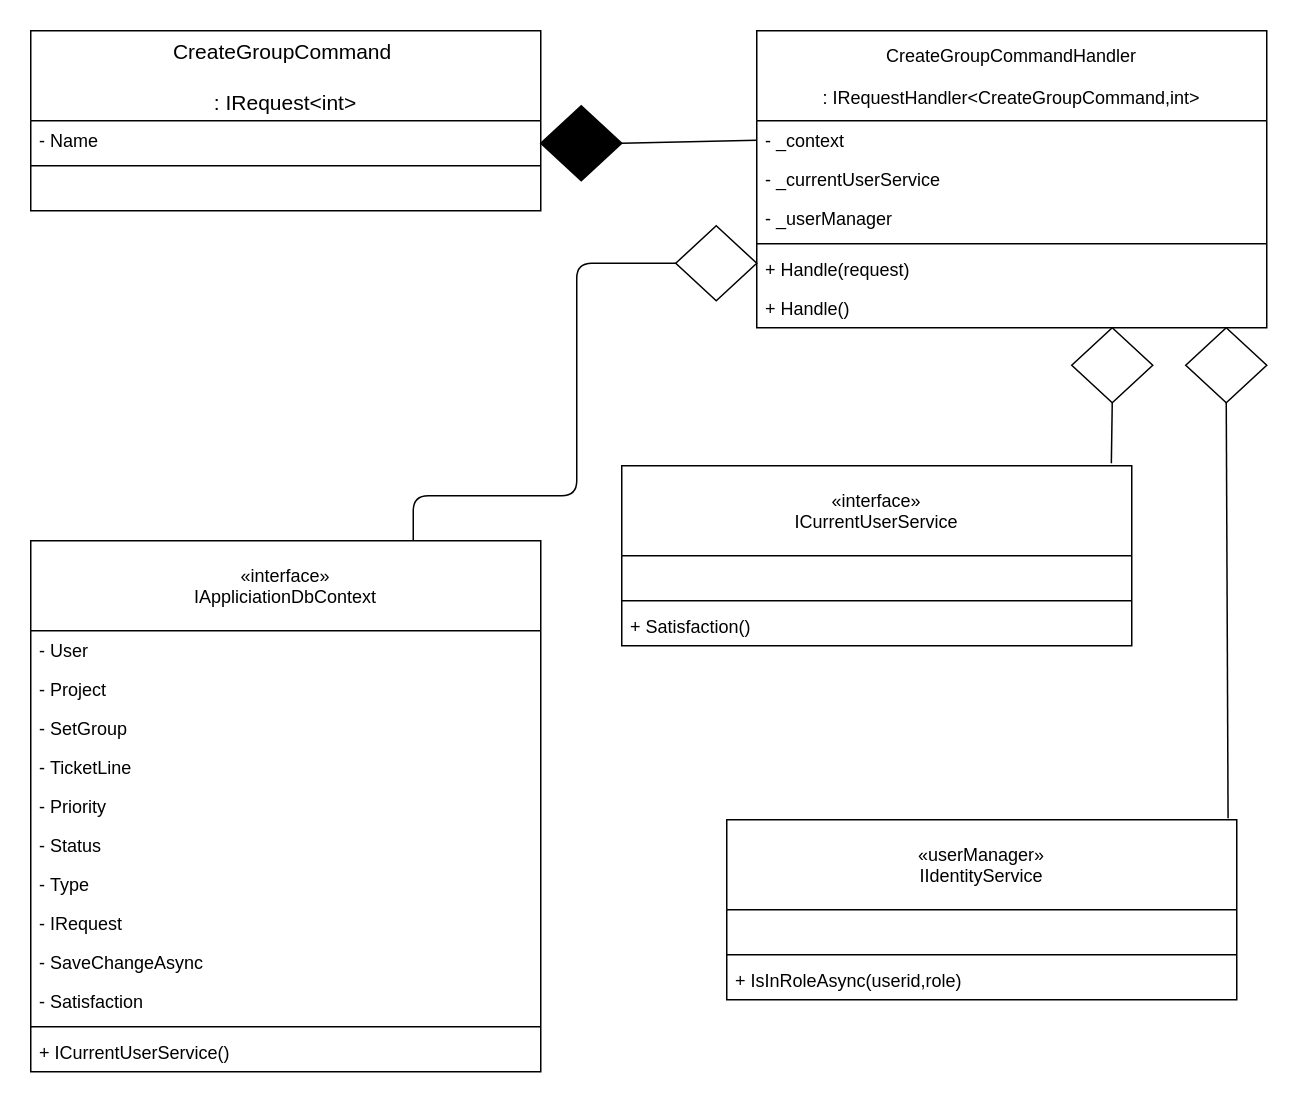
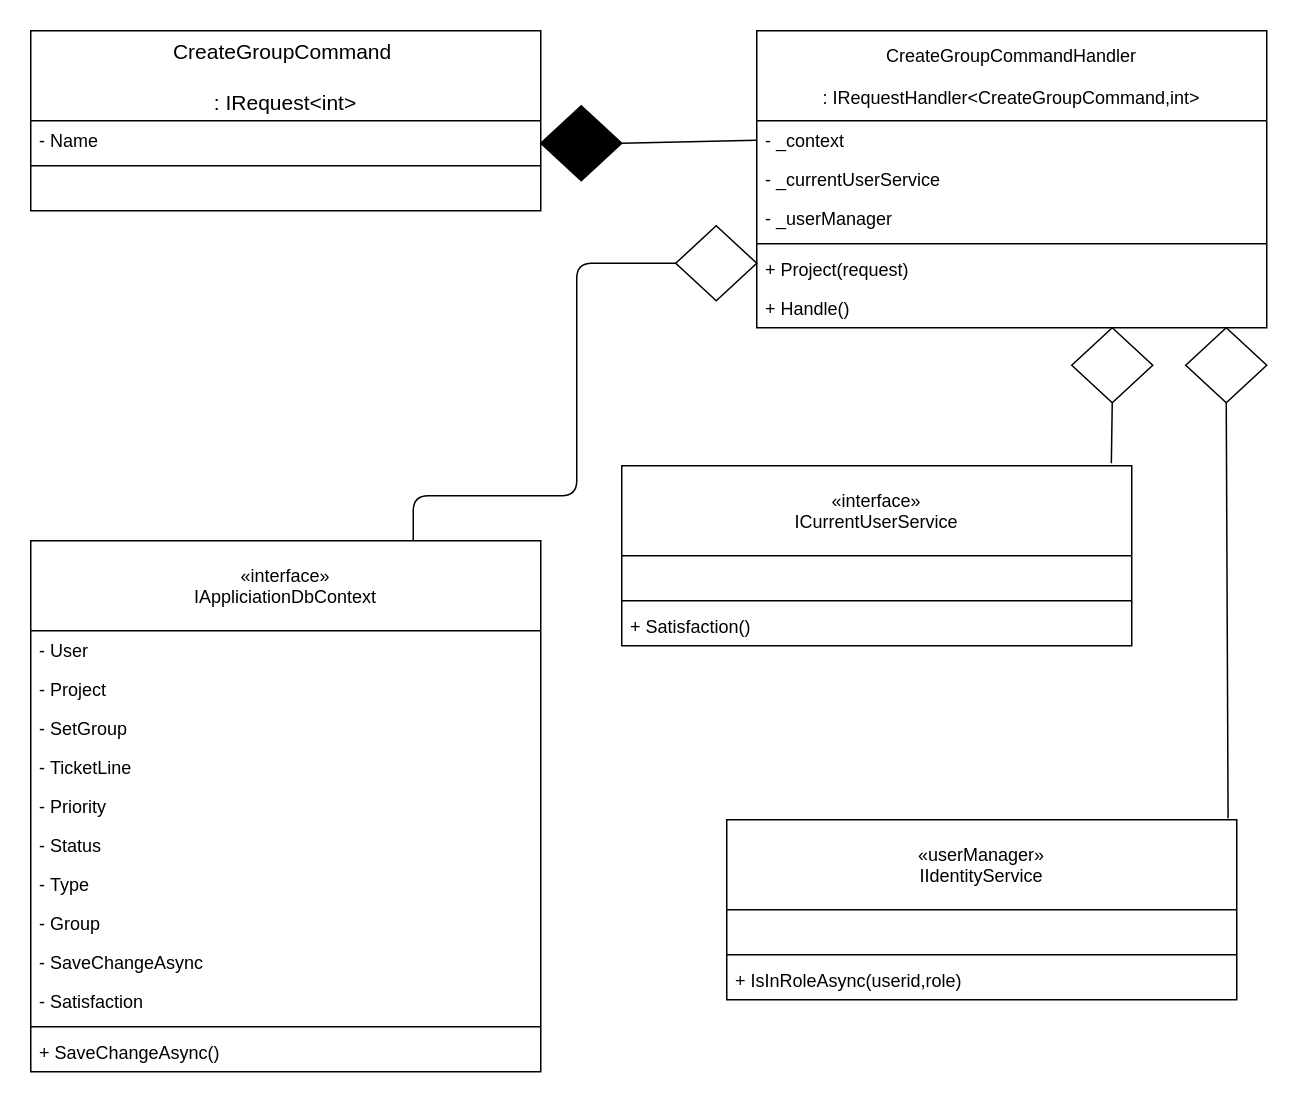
  <mxCell id="0" />
  <mxCell id="1" parent="0" />
  <mxCell id="2" value="CreateGroupCommand &#10;&#10;: IRequest&lt;int&gt;" style="swimlane;fontStyle=0;childLayout=stackLayout;horizontal=1;startSize=60;horizontalStack=0;resizeParent=1;resizeParentMax=0;resizeLast=0;collapsible=1;marginBottom=0;align=center;fontSize=14;" parent="1" vertex="1"><mxGeometry x="20" y="20" width="340" height="120" as="geometry" /></mxCell>
  <mxCell id="3" value="- Name" style="text;strokeColor=none;fillColor=none;align=left;verticalAlign=top;spacingLeft=4;spacingRight=4;overflow=hidden;rotatable=0;points=[[0,0.5],[1,0.5]];portConstraint=eastwest;" parent="2" vertex="1"><mxGeometry y="60" width="340" height="26" as="geometry" /></mxCell>
  <mxCell id="4" value="" style="line;strokeWidth=1;fillColor=none;align=left;verticalAlign=middle;spacingTop=-1;spacingLeft=3;spacingRight=3;rotatable=0;labelPosition=right;points=[];portConstraint=eastwest;" parent="2" vertex="1"><mxGeometry y="86" width="340" height="8" as="geometry" /></mxCell>
  <mxCell id="5" value=" " style="text;strokeColor=none;fillColor=none;align=left;verticalAlign=top;spacingLeft=4;spacingRight=4;overflow=hidden;rotatable=0;points=[[0,0.5],[1,0.5]];portConstraint=eastwest;" parent="2" vertex="1"><mxGeometry y="94" width="340" height="26" as="geometry" /></mxCell>
  <mxCell id="6" value="CreateGroupCommandHandler&#10;&#10;: IRequestHandler&lt;CreateGroupCommand,int&gt;" style="swimlane;fontStyle=0;childLayout=stackLayout;horizontal=1;startSize=60;fillColor=none;horizontalStack=0;resizeParent=1;resizeParentMax=0;resizeLast=0;collapsible=1;marginBottom=0;" parent="1" vertex="1"><mxGeometry x="504" y="20" width="340" height="198" as="geometry" /></mxCell>
  <mxCell id="7" value="- _context" style="text;strokeColor=none;fillColor=none;align=left;verticalAlign=top;spacingLeft=4;spacingRight=4;overflow=hidden;rotatable=0;points=[[0,0.5],[1,0.5]];portConstraint=eastwest;" parent="6" vertex="1"><mxGeometry y="60" width="340" height="26" as="geometry" /></mxCell>
  <mxCell id="8" value="- _currentUserService" style="text;strokeColor=none;fillColor=none;align=left;verticalAlign=top;spacingLeft=4;spacingRight=4;overflow=hidden;rotatable=0;points=[[0,0.5],[1,0.5]];portConstraint=eastwest;" parent="6" vertex="1"><mxGeometry y="86" width="340" height="26" as="geometry" /></mxCell>
  <mxCell id="9" value="- _userManager" style="text;strokeColor=none;fillColor=none;align=left;verticalAlign=top;spacingLeft=4;spacingRight=4;overflow=hidden;rotatable=0;points=[[0,0.5],[1,0.5]];portConstraint=eastwest;" vertex="1" parent="6"><mxGeometry y="112" width="340" height="26" as="geometry" /></mxCell>
  <mxCell id="10" value="" style="line;strokeWidth=1;fillColor=none;align=left;verticalAlign=middle;spacingTop=-1;spacingLeft=3;spacingRight=3;rotatable=0;labelPosition=right;points=[];portConstraint=eastwest;" parent="6" vertex="1"><mxGeometry y="138" width="340" height="8" as="geometry" /></mxCell>
- <mxCell id="11" value="+ Handle(request)" style="text;strokeColor=none;fillColor=none;align=left;verticalAlign=top;spacingLeft=4;spacingRight=4;overflow=hidden;rotatable=0;points=[[0,0.5],[1,0.5]];portConstraint=eastwest;" parent="6" vertex="1"><mxGeometry y="146" width="340" height="26" as="geometry" /></mxCell>
+ <mxCell id="11" value="+ Project(request)" style="text;strokeColor=none;fillColor=none;align=left;verticalAlign=top;spacingLeft=4;spacingRight=4;overflow=hidden;rotatable=0;points=[[0,0.5],[1,0.5]];portConstraint=eastwest;" parent="6" vertex="1"><mxGeometry y="146" width="340" height="26" as="geometry" /></mxCell>
  <mxCell id="12" value="+ Handle()" style="text;strokeColor=none;fillColor=none;align=left;verticalAlign=top;spacingLeft=4;spacingRight=4;overflow=hidden;rotatable=0;points=[[0,0.5],[1,0.5]];portConstraint=eastwest;" parent="6" vertex="1"><mxGeometry y="172" width="340" height="26" as="geometry" /></mxCell>
  <mxCell id="13" value="" style="endArrow=none;html=1;entryX=0;entryY=0.5;entryDx=0;entryDy=0;exitX=1;exitY=0.5;exitDx=0;exitDy=0;exitPerimeter=0;" parent="1" source="14" target="7" edge="1"><mxGeometry width="50" height="50" relative="1" as="geometry"><mxPoint x="414" y="93" as="sourcePoint" /><mxPoint x="544" y="350" as="targetPoint" /></mxGeometry></mxCell>
  <mxCell id="14" value="" style="strokeWidth=1;html=1;shape=mxgraph.flowchart.decision;whiteSpace=wrap;fillColor=#000000;" parent="1" vertex="1"><mxGeometry x="360" y="70" width="54" height="50" as="geometry" /></mxCell>
  <mxCell id="15" value="" style="endArrow=none;html=1;entryX=0.75;entryY=0;entryDx=0;entryDy=0;exitX=0;exitY=0.5;exitDx=0;exitDy=0;exitPerimeter=0;" parent="1" source="16" target="19" edge="1"><mxGeometry width="50" height="50" relative="1" as="geometry"><mxPoint x="414" y="193" as="sourcePoint" /><mxPoint x="350" y="410" as="targetPoint" /><Array as="points"><mxPoint x="384" y="175" /><mxPoint x="384" y="330" /><mxPoint x="275" y="330" /></Array></mxGeometry></mxCell>
  <mxCell id="16" value="" style="strokeWidth=1;html=1;shape=mxgraph.flowchart.decision;whiteSpace=wrap;" parent="1" vertex="1"><mxGeometry x="450" y="150" width="54" height="50" as="geometry" /></mxCell>
  <mxCell id="17" value="" style="endArrow=none;html=1;entryX=0.96;entryY=-0.014;entryDx=0;entryDy=0;exitX=0.5;exitY=1;exitDx=0;exitDy=0;exitPerimeter=0;entryPerimeter=0;" parent="1" source="18" target="32" edge="1"><mxGeometry width="50" height="50" relative="1" as="geometry"><mxPoint x="632" y="227" as="sourcePoint" /><mxPoint x="740.88" y="470" as="targetPoint" /></mxGeometry></mxCell>
  <mxCell id="18" value="" style="strokeWidth=1;html=1;shape=mxgraph.flowchart.decision;whiteSpace=wrap;" parent="1" vertex="1"><mxGeometry x="714" y="218" width="54" height="50" as="geometry" /></mxCell>
  <mxCell id="19" value="«interface»&#10;IAppliciationDbContext" style="swimlane;fontStyle=0;childLayout=stackLayout;horizontal=1;startSize=60;fillColor=none;horizontalStack=0;resizeParent=1;resizeParentMax=0;resizeLast=0;collapsible=1;marginBottom=0;" parent="1" vertex="1"><mxGeometry x="20" y="360" width="340" height="354" as="geometry" /></mxCell>
  <mxCell id="20" value="- User" style="text;strokeColor=none;fillColor=none;align=left;verticalAlign=top;spacingLeft=4;spacingRight=4;overflow=hidden;rotatable=0;points=[[0,0.5],[1,0.5]];portConstraint=eastwest;" parent="19" vertex="1"><mxGeometry y="60" width="340" height="26" as="geometry" /></mxCell>
  <mxCell id="21" value="- Project" style="text;strokeColor=none;fillColor=none;align=left;verticalAlign=top;spacingLeft=4;spacingRight=4;overflow=hidden;rotatable=0;points=[[0,0.5],[1,0.5]];portConstraint=eastwest;" parent="19" vertex="1"><mxGeometry y="86" width="340" height="26" as="geometry" /></mxCell>
  <mxCell id="22" value="- SetGroup" style="text;strokeColor=none;fillColor=none;align=left;verticalAlign=top;spacingLeft=4;spacingRight=4;overflow=hidden;rotatable=0;points=[[0,0.5],[1,0.5]];portConstraint=eastwest;" parent="19" vertex="1"><mxGeometry y="112" width="340" height="26" as="geometry" /></mxCell>
  <mxCell id="23" value="- TicketLine" style="text;strokeColor=none;fillColor=none;align=left;verticalAlign=top;spacingLeft=4;spacingRight=4;overflow=hidden;rotatable=0;points=[[0,0.5],[1,0.5]];portConstraint=eastwest;" parent="19" vertex="1"><mxGeometry y="138" width="340" height="26" as="geometry" /></mxCell>
  <mxCell id="24" value="- Priority" style="text;strokeColor=none;fillColor=none;align=left;verticalAlign=top;spacingLeft=4;spacingRight=4;overflow=hidden;rotatable=0;points=[[0,0.5],[1,0.5]];portConstraint=eastwest;" parent="19" vertex="1"><mxGeometry y="164" width="340" height="26" as="geometry" /></mxCell>
  <mxCell id="25" value="- Status" style="text;strokeColor=none;fillColor=none;align=left;verticalAlign=top;spacingLeft=4;spacingRight=4;overflow=hidden;rotatable=0;points=[[0,0.5],[1,0.5]];portConstraint=eastwest;" parent="19" vertex="1"><mxGeometry y="190" width="340" height="26" as="geometry" /></mxCell>
  <mxCell id="26" value="- Type" style="text;strokeColor=none;fillColor=none;align=left;verticalAlign=top;spacingLeft=4;spacingRight=4;overflow=hidden;rotatable=0;points=[[0,0.5],[1,0.5]];portConstraint=eastwest;" parent="19" vertex="1"><mxGeometry y="216" width="340" height="26" as="geometry" /></mxCell>
- <mxCell id="27" value="- IRequest" style="text;strokeColor=none;fillColor=none;align=left;verticalAlign=top;spacingLeft=4;spacingRight=4;overflow=hidden;rotatable=0;points=[[0,0.5],[1,0.5]];portConstraint=eastwest;" parent="19" vertex="1"><mxGeometry y="242" width="340" height="26" as="geometry" /></mxCell>
+ <mxCell id="27" value="- Group" style="text;strokeColor=none;fillColor=none;align=left;verticalAlign=top;spacingLeft=4;spacingRight=4;overflow=hidden;rotatable=0;points=[[0,0.5],[1,0.5]];portConstraint=eastwest;" parent="19" vertex="1"><mxGeometry y="242" width="340" height="26" as="geometry" /></mxCell>
  <mxCell id="28" value="- SaveChangeAsync" style="text;strokeColor=none;fillColor=none;align=left;verticalAlign=top;spacingLeft=4;spacingRight=4;overflow=hidden;rotatable=0;points=[[0,0.5],[1,0.5]];portConstraint=eastwest;" parent="19" vertex="1"><mxGeometry y="268" width="340" height="26" as="geometry" /></mxCell>
  <mxCell id="29" value="- Satisfaction" style="text;strokeColor=none;fillColor=none;align=left;verticalAlign=top;spacingLeft=4;spacingRight=4;overflow=hidden;rotatable=0;points=[[0,0.5],[1,0.5]];portConstraint=eastwest;" parent="19" vertex="1"><mxGeometry y="294" width="340" height="26" as="geometry" /></mxCell>
  <mxCell id="30" value="" style="line;strokeWidth=1;fillColor=none;align=left;verticalAlign=middle;spacingTop=-1;spacingLeft=3;spacingRight=3;rotatable=0;labelPosition=right;points=[];portConstraint=eastwest;" parent="19" vertex="1"><mxGeometry y="320" width="340" height="8" as="geometry" /></mxCell>
- <mxCell id="31" value="+ ICurrentUserService()" style="text;strokeColor=none;fillColor=none;align=left;verticalAlign=top;spacingLeft=4;spacingRight=4;overflow=hidden;rotatable=0;points=[[0,0.5],[1,0.5]];portConstraint=eastwest;" parent="19" vertex="1"><mxGeometry y="328" width="340" height="26" as="geometry" /></mxCell>
+ <mxCell id="31" value="+ SaveChangeAsync()" style="text;strokeColor=none;fillColor=none;align=left;verticalAlign=top;spacingLeft=4;spacingRight=4;overflow=hidden;rotatable=0;points=[[0,0.5],[1,0.5]];portConstraint=eastwest;" parent="19" vertex="1"><mxGeometry y="328" width="340" height="26" as="geometry" /></mxCell>
  <mxCell id="32" value="«interface»&#10;ICurrentUserService" style="swimlane;fontStyle=0;childLayout=stackLayout;horizontal=1;startSize=60;fillColor=none;horizontalStack=0;resizeParent=1;resizeParentMax=0;resizeLast=0;collapsible=1;marginBottom=0;" parent="1" vertex="1"><mxGeometry x="414" y="310" width="340" height="120" as="geometry" /></mxCell>
  <mxCell id="33" value=" " style="text;strokeColor=none;fillColor=none;align=left;verticalAlign=top;spacingLeft=4;spacingRight=4;overflow=hidden;rotatable=0;points=[[0,0.5],[1,0.5]];portConstraint=eastwest;" parent="32" vertex="1"><mxGeometry y="60" width="340" height="26" as="geometry" /></mxCell>
  <mxCell id="34" value="" style="line;strokeWidth=1;fillColor=none;align=left;verticalAlign=middle;spacingTop=-1;spacingLeft=3;spacingRight=3;rotatable=0;labelPosition=right;points=[];portConstraint=eastwest;" parent="32" vertex="1"><mxGeometry y="86" width="340" height="8" as="geometry" /></mxCell>
  <mxCell id="35" value="+ Satisfaction()" style="text;strokeColor=none;fillColor=none;align=left;verticalAlign=top;spacingLeft=4;spacingRight=4;overflow=hidden;rotatable=0;points=[[0,0.5],[1,0.5]];portConstraint=eastwest;" parent="32" vertex="1"><mxGeometry y="94" width="340" height="26" as="geometry" /></mxCell>
  <mxCell id="36" value="" style="endArrow=none;html=1;exitX=0.5;exitY=1;exitDx=0;exitDy=0;exitPerimeter=0;entryX=0.983;entryY=-0.009;entryDx=0;entryDy=0;entryPerimeter=0;" edge="1" parent="1" source="37" target="38"><mxGeometry width="50" height="50" relative="1" as="geometry"><mxPoint x="710" y="334.69" as="sourcePoint" /><mxPoint x="848.14" y="662.002" as="targetPoint" /><Array as="points" /></mxGeometry></mxCell>
  <mxCell id="37" value="" style="strokeWidth=1;html=1;shape=mxgraph.flowchart.decision;whiteSpace=wrap;" vertex="1" parent="1"><mxGeometry x="790" y="218" width="54" height="50" as="geometry" /></mxCell>
  <mxCell id="38" value="«userManager»&#10;IIdentityService" style="swimlane;fontStyle=0;childLayout=stackLayout;horizontal=1;startSize=60;fillColor=none;horizontalStack=0;resizeParent=1;resizeParentMax=0;resizeLast=0;collapsible=1;marginBottom=0;" vertex="1" parent="1"><mxGeometry x="484" y="546" width="340" height="120" as="geometry" /></mxCell>
  <mxCell id="39" value=" " style="text;strokeColor=none;fillColor=none;align=left;verticalAlign=top;spacingLeft=4;spacingRight=4;overflow=hidden;rotatable=0;points=[[0,0.5],[1,0.5]];portConstraint=eastwest;" vertex="1" parent="38"><mxGeometry y="60" width="340" height="26" as="geometry" /></mxCell>
  <mxCell id="40" value="" style="line;strokeWidth=1;fillColor=none;align=left;verticalAlign=middle;spacingTop=-1;spacingLeft=3;spacingRight=3;rotatable=0;labelPosition=right;points=[];portConstraint=eastwest;" vertex="1" parent="38"><mxGeometry y="86" width="340" height="8" as="geometry" /></mxCell>
  <mxCell id="41" value="+ IsInRoleAsync(userid,role)" style="text;strokeColor=none;fillColor=none;align=left;verticalAlign=top;spacingLeft=4;spacingRight=4;overflow=hidden;rotatable=0;points=[[0,0.5],[1,0.5]];portConstraint=eastwest;" vertex="1" parent="38"><mxGeometry y="94" width="340" height="26" as="geometry" /></mxCell>
